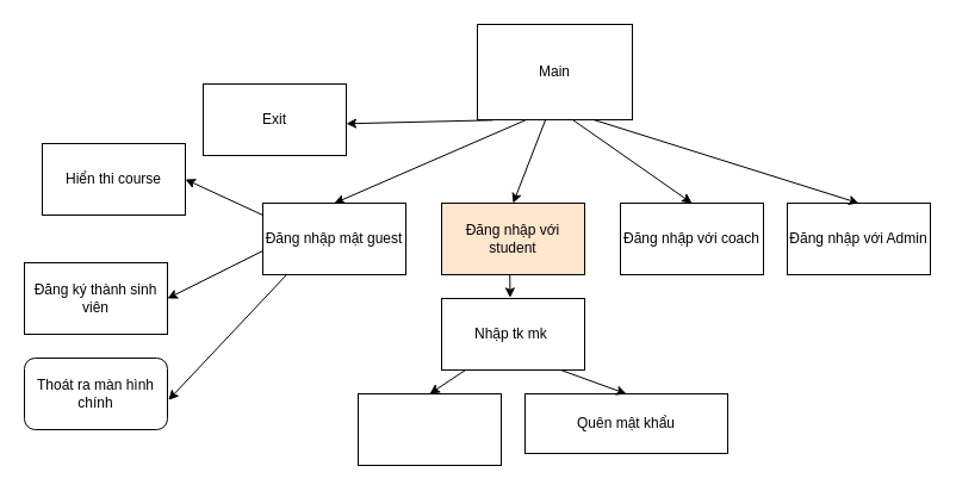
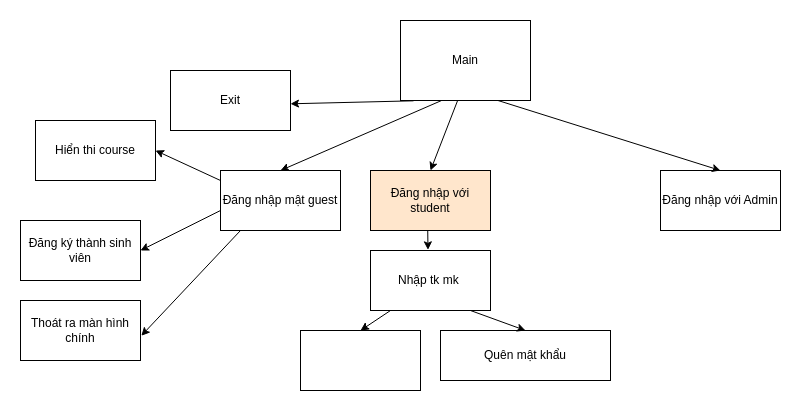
  <mxCell id="0" />
  <mxCell id="1" parent="0" />
  <mxCell id="2" value="Main" style="rounded=0;whiteSpace=wrap;html=1;" vertex="1" parent="1"><mxGeometry x="400" y="20" width="130" height="80" as="geometry" /></mxCell>
- <mxCell id="3" value="Đăng nhập với coach" style="rounded=0;whiteSpace=wrap;html=1;" vertex="1" parent="1"><mxGeometry x="520" y="170" width="120" height="60" as="geometry" /></mxCell>
  <mxCell id="4" value="Đăng nhập với student" style="rounded=0;whiteSpace=wrap;html=1;fillColor=#ffe6cc;" vertex="1" parent="1"><mxGeometry x="370" y="170" width="120" height="60" as="geometry" /></mxCell>
  <mxCell id="5" value="Đăng nhập mật guest" style="rounded=0;whiteSpace=wrap;html=1;" vertex="1" parent="1"><mxGeometry x="220" y="170" width="120" height="60" as="geometry" /></mxCell>
  <mxCell id="6" value="Exit" style="rounded=0;whiteSpace=wrap;html=1;" vertex="1" parent="1"><mxGeometry x="170" y="70" width="120" height="60" as="geometry" /></mxCell>
- <mxCell id="7" value="" style="endArrow=classic;html=1;rounded=0;exitX=0.619;exitY=1.005;exitDx=0;exitDy=0;entryX=0.5;entryY=0;entryDx=0;entryDy=0;exitPerimeter=0;" edge="1" parent="1" source="2" target="3"><mxGeometry width="50" height="50" relative="1" as="geometry"><mxPoint x="580" y="140" as="sourcePoint" /><mxPoint x="630" y="90" as="targetPoint" /></mxGeometry></mxCell>
  <mxCell id="8" value="" style="endArrow=classic;html=1;rounded=0;entryX=1;entryY=0.555;entryDx=0;entryDy=0;entryPerimeter=0;exitX=0.1;exitY=1.004;exitDx=0;exitDy=0;exitPerimeter=0;" edge="1" parent="1" source="2" target="6"><mxGeometry width="50" height="50" relative="1" as="geometry"><mxPoint x="620" y="153" as="sourcePoint" /><mxPoint x="620" y="100" as="targetPoint" /></mxGeometry></mxCell>
  <mxCell id="9" value="Đăng nhập với Admin" style="rounded=0;whiteSpace=wrap;html=1;" vertex="1" parent="1"><mxGeometry x="660" y="170" width="120" height="60" as="geometry" /></mxCell>
  <mxCell id="10" value="Hiển thi course" style="rounded=0;whiteSpace=wrap;html=1;" vertex="1" parent="1"><mxGeometry x="35" y="120" width="120" height="60" as="geometry" /></mxCell>
  <mxCell id="11" value="" style="endArrow=classic;html=1;rounded=0;entryX=0.5;entryY=0;entryDx=0;entryDy=0;exitX=0.439;exitY=1.002;exitDx=0;exitDy=0;exitPerimeter=0;" edge="1" parent="1" source="2" target="4"><mxGeometry width="50" height="50" relative="1" as="geometry"><mxPoint x="490" y="80" as="sourcePoint" /><mxPoint x="640" y="0" as="targetPoint" /></mxGeometry></mxCell>
  <mxCell id="12" value="" style="endArrow=classic;html=1;rounded=0;entryX=0.5;entryY=0;entryDx=0;entryDy=0;exitX=0.316;exitY=1;exitDx=0;exitDy=0;exitPerimeter=0;" edge="1" parent="1" source="2" target="5"><mxGeometry width="50" height="50" relative="1" as="geometry"><mxPoint x="590" y="50" as="sourcePoint" /><mxPoint x="640" y="0" as="targetPoint" /></mxGeometry></mxCell>
  <mxCell id="13" value="" style="endArrow=classic;html=1;rounded=0;entryX=0.5;entryY=0;entryDx=0;entryDy=0;exitX=0.75;exitY=1;exitDx=0;exitDy=0;" edge="1" parent="1" source="2" target="9"><mxGeometry width="50" height="50" relative="1" as="geometry"><mxPoint x="510" y="80" as="sourcePoint" /><mxPoint x="740" y="170" as="targetPoint" /></mxGeometry></mxCell>
- <mxCell id="14" value="Thoát ra màn hình chính" style="whiteSpace=wrap;html=1;rounded=1;" vertex="1" parent="1"><mxGeometry x="20" y="300" width="120" height="60" as="geometry" /></mxCell>
+ <mxCell id="14" value="Thoát ra màn hình chính" style="rounded=0;whiteSpace=wrap;html=1;" vertex="1" parent="1"><mxGeometry x="20" y="300" width="120" height="60" as="geometry" /></mxCell>
  <mxCell id="15" value="Đăng ký thành sinh viên" style="rounded=0;whiteSpace=wrap;html=1;" vertex="1" parent="1"><mxGeometry x="20" y="220" width="120" height="60" as="geometry" /></mxCell>
  <mxCell id="16" value="" style="endArrow=classic;html=1;rounded=0;entryX=1;entryY=0.5;entryDx=0;entryDy=0;" edge="1" parent="1" target="10"><mxGeometry width="50" height="50" relative="1" as="geometry"><mxPoint x="220" y="180" as="sourcePoint" /><mxPoint x="270" y="130" as="targetPoint" /></mxGeometry></mxCell>
  <mxCell id="17" value="" style="endArrow=classic;html=1;rounded=0;entryX=1;entryY=0.5;entryDx=0;entryDy=0;" edge="1" parent="1" target="15"><mxGeometry width="50" height="50" relative="1" as="geometry"><mxPoint x="220" y="210" as="sourcePoint" /><mxPoint x="270" y="160" as="targetPoint" /></mxGeometry></mxCell>
  <mxCell id="18" value="" style="endArrow=classic;html=1;rounded=0;entryX=1.007;entryY=0.587;entryDx=0;entryDy=0;entryPerimeter=0;" edge="1" parent="1" target="14"><mxGeometry width="50" height="50" relative="1" as="geometry"><mxPoint x="240" y="230" as="sourcePoint" /><mxPoint x="290" y="180" as="targetPoint" /></mxGeometry></mxCell>
  <mxCell id="19" value="Nhập tk mk&amp;nbsp;" style="rounded=0;whiteSpace=wrap;html=1;" vertex="1" parent="1"><mxGeometry x="370" y="250" width="120" height="60" as="geometry" /></mxCell>
  <mxCell id="20" value="" style="rounded=0;whiteSpace=wrap;html=1;" vertex="1" parent="1"><mxGeometry x="300" y="330" width="120" height="60" as="geometry" /></mxCell>
  <mxCell id="21" value="Quên mật khẩu" style="rounded=0;whiteSpace=wrap;html=1;" vertex="1" parent="1"><mxGeometry x="440" y="330" width="170" height="50" as="geometry" /></mxCell>
  <mxCell id="22" value="" style="endArrow=classic;html=1;rounded=0;entryX=0.479;entryY=-0.011;entryDx=0;entryDy=0;entryPerimeter=0;exitX=0.477;exitY=1.007;exitDx=0;exitDy=0;exitPerimeter=0;" edge="1" parent="1" source="4" target="19"><mxGeometry width="50" height="50" relative="1" as="geometry"><mxPoint x="405" y="230" as="sourcePoint" /><mxPoint x="455" y="180" as="targetPoint" /></mxGeometry></mxCell>
  <mxCell id="23" value="" style="endArrow=classic;html=1;rounded=0;entryX=0.5;entryY=0;entryDx=0;entryDy=0;" edge="1" parent="1" target="20"><mxGeometry width="50" height="50" relative="1" as="geometry"><mxPoint x="390" y="310" as="sourcePoint" /><mxPoint x="440" y="260" as="targetPoint" /></mxGeometry></mxCell>
  <mxCell id="24" value="" style="endArrow=classic;html=1;rounded=0;entryX=0.5;entryY=0;entryDx=0;entryDy=0;" edge="1" parent="1" target="21"><mxGeometry width="50" height="50" relative="1" as="geometry"><mxPoint x="470" y="310" as="sourcePoint" /><mxPoint x="520" y="260" as="targetPoint" /></mxGeometry></mxCell>
